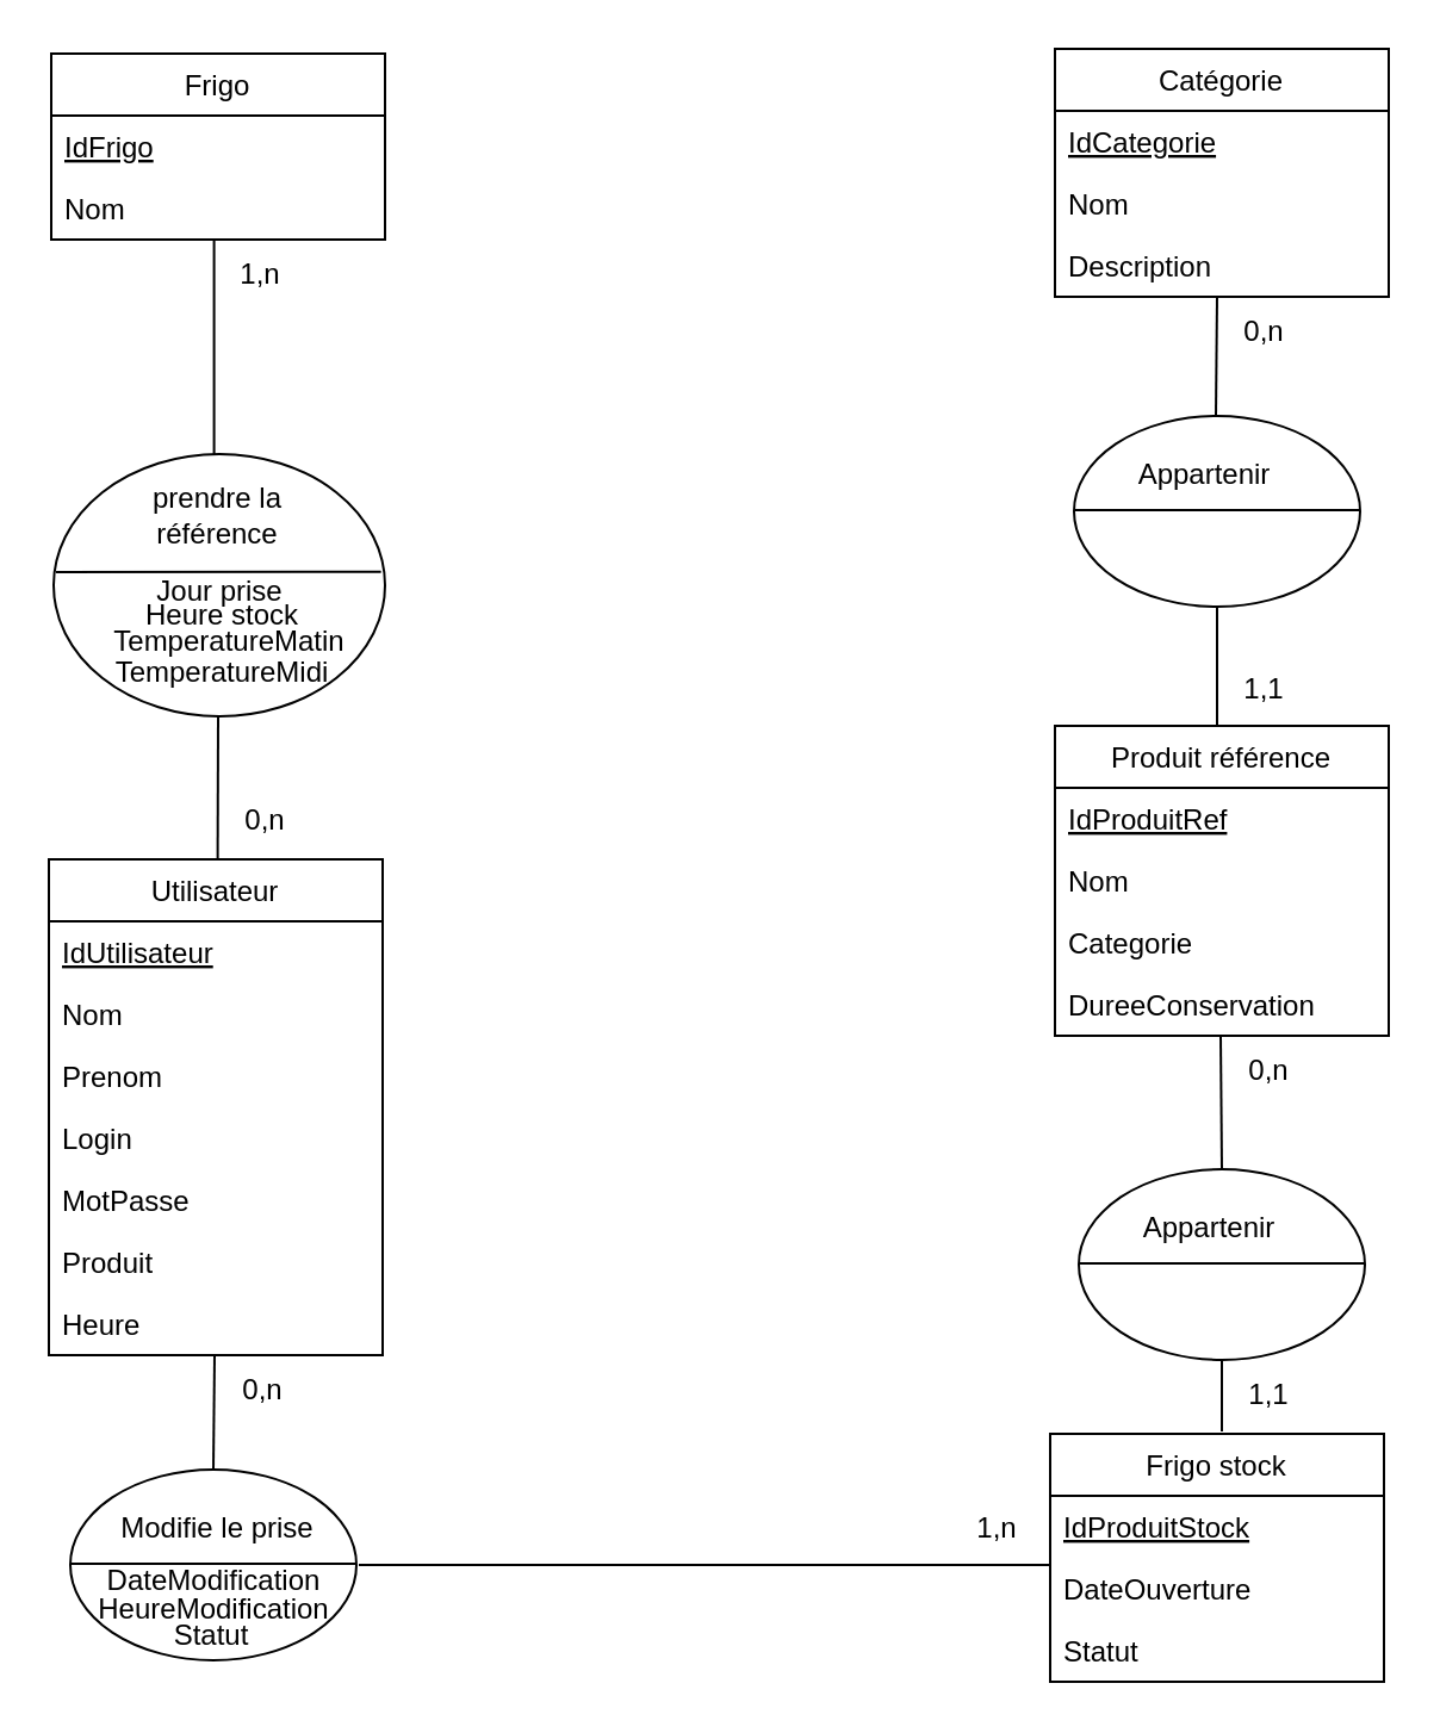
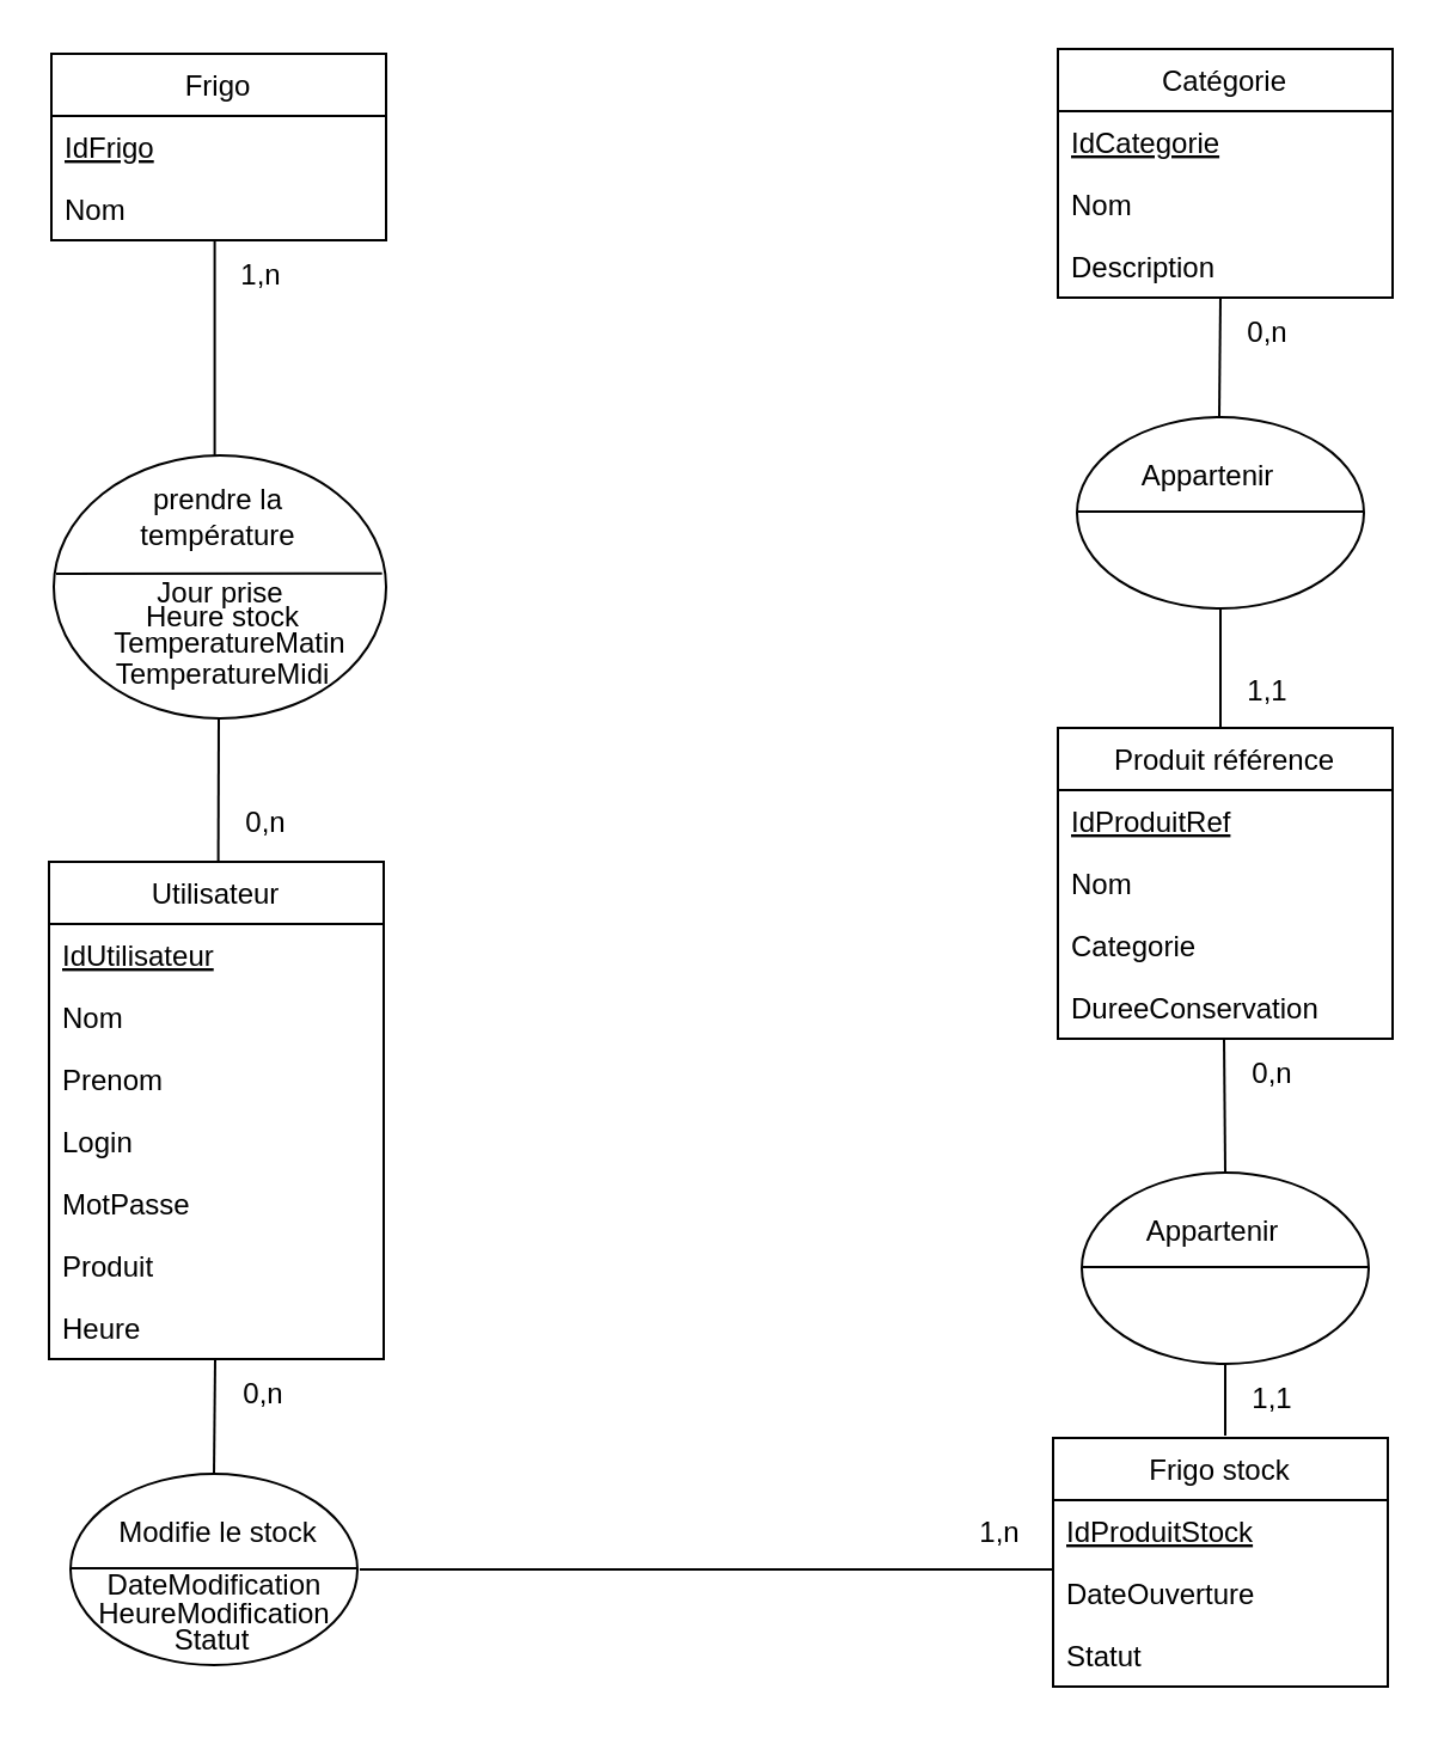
  <mxCell id="0" />
  <mxCell id="1" parent="0" />
  <mxCell id="2" value="Utilisateur" style="swimlane;fontStyle=0;childLayout=stackLayout;horizontal=1;startSize=26;fillColor=none;horizontalStack=0;resizeParent=1;resizeParentMax=0;resizeLast=0;collapsible=1;marginBottom=0;" parent="1" vertex="1"><mxGeometry x="20" y="360" width="140" height="208" as="geometry" /></mxCell>
  <mxCell id="3" value="IdUtilisateur" style="text;strokeColor=none;fillColor=none;align=left;verticalAlign=top;spacingLeft=4;spacingRight=4;overflow=hidden;rotatable=0;points=[[0,0.5],[1,0.5]];portConstraint=eastwest;fontStyle=4" parent="2" vertex="1"><mxGeometry y="26" width="140" height="26" as="geometry" /></mxCell>
  <mxCell id="4" value="Nom&#10;" style="text;strokeColor=none;fillColor=none;align=left;verticalAlign=top;spacingLeft=4;spacingRight=4;overflow=hidden;rotatable=0;points=[[0,0.5],[1,0.5]];portConstraint=eastwest;" parent="2" vertex="1"><mxGeometry y="52" width="140" height="26" as="geometry" /></mxCell>
  <mxCell id="5" value="Prenom" style="text;strokeColor=none;fillColor=none;align=left;verticalAlign=top;spacingLeft=4;spacingRight=4;overflow=hidden;rotatable=0;points=[[0,0.5],[1,0.5]];portConstraint=eastwest;" parent="2" vertex="1"><mxGeometry y="78" width="140" height="26" as="geometry" /></mxCell>
  <mxCell id="6" value="Login&#10;" style="text;strokeColor=none;fillColor=none;align=left;verticalAlign=top;spacingLeft=4;spacingRight=4;overflow=hidden;rotatable=0;points=[[0,0.5],[1,0.5]];portConstraint=eastwest;" parent="2" vertex="1"><mxGeometry y="104" width="140" height="26" as="geometry" /></mxCell>
  <mxCell id="7" value="MotPasse" style="text;strokeColor=none;fillColor=none;align=left;verticalAlign=top;spacingLeft=4;spacingRight=4;overflow=hidden;rotatable=0;points=[[0,0.5],[1,0.5]];portConstraint=eastwest;" parent="2" vertex="1"><mxGeometry y="130" width="140" height="26" as="geometry" /></mxCell>
  <mxCell id="8" value="Produit" style="text;strokeColor=none;fillColor=none;align=left;verticalAlign=top;spacingLeft=4;spacingRight=4;overflow=hidden;rotatable=0;points=[[0,0.5],[1,0.5]];portConstraint=eastwest;" parent="2" vertex="1"><mxGeometry y="156" width="140" height="26" as="geometry" /></mxCell>
  <mxCell id="9" value="Heure" style="text;strokeColor=none;fillColor=none;align=left;verticalAlign=top;spacingLeft=4;spacingRight=4;overflow=hidden;rotatable=0;points=[[0,0.5],[1,0.5]];portConstraint=eastwest;" parent="2" vertex="1"><mxGeometry y="182" width="140" height="26" as="geometry" /></mxCell>
  <mxCell id="10" value="Produit référence" style="swimlane;fontStyle=0;childLayout=stackLayout;horizontal=1;startSize=26;fillColor=none;horizontalStack=0;resizeParent=1;resizeParentMax=0;resizeLast=0;collapsible=1;marginBottom=0;" parent="1" vertex="1"><mxGeometry x="442" y="304" width="140" height="130" as="geometry" /></mxCell>
  <mxCell id="11" value="IdProduitRef" style="text;strokeColor=none;fillColor=none;align=left;verticalAlign=top;spacingLeft=4;spacingRight=4;overflow=hidden;rotatable=0;points=[[0,0.5],[1,0.5]];portConstraint=eastwest;fontStyle=4" parent="10" vertex="1"><mxGeometry y="26" width="140" height="26" as="geometry" /></mxCell>
  <mxCell id="12" value="Nom&#10;" style="text;strokeColor=none;fillColor=none;align=left;verticalAlign=top;spacingLeft=4;spacingRight=4;overflow=hidden;rotatable=0;points=[[0,0.5],[1,0.5]];portConstraint=eastwest;" parent="10" vertex="1"><mxGeometry y="52" width="140" height="26" as="geometry" /></mxCell>
  <mxCell id="13" value="Categorie" style="text;strokeColor=none;fillColor=none;align=left;verticalAlign=top;spacingLeft=4;spacingRight=4;overflow=hidden;rotatable=0;points=[[0,0.5],[1,0.5]];portConstraint=eastwest;" parent="10" vertex="1"><mxGeometry y="78" width="140" height="26" as="geometry" /></mxCell>
  <mxCell id="14" value="DureeConservation " style="text;strokeColor=none;fillColor=none;align=left;verticalAlign=top;spacingLeft=4;spacingRight=4;overflow=hidden;rotatable=0;points=[[0,0.5],[1,0.5]];portConstraint=eastwest;" parent="10" vertex="1"><mxGeometry y="104" width="140" height="26" as="geometry" /></mxCell>
  <mxCell id="15" value="Frigo stock" style="swimlane;fontStyle=0;childLayout=stackLayout;horizontal=1;startSize=26;fillColor=none;horizontalStack=0;resizeParent=1;resizeParentMax=0;resizeLast=0;collapsible=1;marginBottom=0;" parent="1" vertex="1"><mxGeometry x="440" y="601" width="140" height="104" as="geometry" /></mxCell>
  <mxCell id="16" value="IdProduitStock" style="text;strokeColor=none;fillColor=none;align=left;verticalAlign=top;spacingLeft=4;spacingRight=4;overflow=hidden;rotatable=0;points=[[0,0.5],[1,0.5]];portConstraint=eastwest;fontStyle=4" parent="15" vertex="1"><mxGeometry y="26" width="140" height="26" as="geometry" /></mxCell>
  <mxCell id="17" value="DateOuverture" style="text;strokeColor=none;fillColor=none;align=left;verticalAlign=top;spacingLeft=4;spacingRight=4;overflow=hidden;rotatable=0;points=[[0,0.5],[1,0.5]];portConstraint=eastwest;" parent="15" vertex="1"><mxGeometry y="52" width="140" height="26" as="geometry" /></mxCell>
  <mxCell id="18" value="Statut" style="text;strokeColor=none;fillColor=none;align=left;verticalAlign=top;spacingLeft=4;spacingRight=4;overflow=hidden;rotatable=0;points=[[0,0.5],[1,0.5]];portConstraint=eastwest;" parent="15" vertex="1"><mxGeometry y="78" width="140" height="26" as="geometry" /></mxCell>
  <mxCell id="19" value="" style="ellipse;whiteSpace=wrap;html=1;" parent="1" vertex="1"><mxGeometry x="452" y="490" width="120" height="80" as="geometry" /></mxCell>
  <mxCell id="20" value="" style="endArrow=none;html=1;rounded=0;" parent="1" edge="1"><mxGeometry width="50" height="50" relative="1" as="geometry"><mxPoint x="452" y="529.5" as="sourcePoint" /><mxPoint x="572" y="529.5" as="targetPoint" /></mxGeometry></mxCell>
  <mxCell id="21" value="Appartenir" style="text;html=1;strokeColor=none;fillColor=none;align=center;verticalAlign=middle;whiteSpace=wrap;rounded=0;" parent="1" vertex="1"><mxGeometry x="462" y="500" width="90" height="30" as="geometry" /></mxCell>
  <mxCell id="22" value="" style="endArrow=none;html=1;rounded=0;entryX=0.5;entryY=1;entryDx=0;entryDy=0;exitX=0;exitY=1;exitDx=0;exitDy=0;" parent="1" source="24" target="19" edge="1"><mxGeometry width="50" height="50" relative="1" as="geometry"><mxPoint x="512" y="694" as="sourcePoint" /><mxPoint x="512" y="624" as="targetPoint" /></mxGeometry></mxCell>
  <mxCell id="23" value="" style="endArrow=none;html=1;rounded=0;entryX=0.5;entryY=1;entryDx=0;entryDy=0;" parent="1" edge="1"><mxGeometry width="50" height="50" relative="1" as="geometry"><mxPoint x="512" y="490" as="sourcePoint" /><mxPoint x="511.5" y="434" as="targetPoint" /></mxGeometry></mxCell>
  <mxCell id="24" value="1,1" style="text;html=1;strokeColor=none;fillColor=none;align=center;verticalAlign=middle;whiteSpace=wrap;rounded=0;" parent="1" vertex="1"><mxGeometry x="512" y="570" width="40" height="30" as="geometry" /></mxCell>
  <mxCell id="25" value="0,n" style="text;html=1;strokeColor=none;fillColor=none;align=center;verticalAlign=middle;whiteSpace=wrap;rounded=0;" parent="1" vertex="1"><mxGeometry x="512" y="434" width="40" height="30" as="geometry" /></mxCell>
  <mxCell id="26" value="" style="endArrow=none;html=1;rounded=0;entryX=0.5;entryY=1;entryDx=0;entryDy=0;exitX=0.5;exitY=0;exitDx=0;exitDy=0;" parent="1" source="40" edge="1"><mxGeometry width="50" height="50" relative="1" as="geometry"><mxPoint x="100" y="610" as="sourcePoint" /><mxPoint x="89.5" y="568" as="targetPoint" /></mxGeometry></mxCell>
  <mxCell id="27" value="" style="endArrow=none;html=1;rounded=0;" parent="1" edge="1"><mxGeometry width="50" height="50" relative="1" as="geometry"><mxPoint x="150" y="656" as="sourcePoint" /><mxPoint x="440" y="656" as="targetPoint" /></mxGeometry></mxCell>
  <mxCell id="28" value="0,n" style="text;html=1;strokeColor=none;fillColor=none;align=center;verticalAlign=middle;whiteSpace=wrap;rounded=0;" parent="1" vertex="1"><mxGeometry x="90" y="568" width="40" height="30" as="geometry" /></mxCell>
  <mxCell id="29" value="1,n" style="text;html=1;strokeColor=none;fillColor=none;align=center;verticalAlign=middle;whiteSpace=wrap;rounded=0;" parent="1" vertex="1"><mxGeometry x="398" y="626" width="40" height="30" as="geometry" /></mxCell>
  <mxCell id="30" value="Frigo" style="swimlane;fontStyle=0;childLayout=stackLayout;horizontal=1;startSize=26;fillColor=none;horizontalStack=0;resizeParent=1;resizeParentMax=0;resizeLast=0;collapsible=1;marginBottom=0;" parent="1" vertex="1"><mxGeometry x="21" y="22" width="140" height="78" as="geometry" /></mxCell>
  <mxCell id="31" value="IdFrigo" style="text;strokeColor=none;fillColor=none;align=left;verticalAlign=top;spacingLeft=4;spacingRight=4;overflow=hidden;rotatable=0;points=[[0,0.5],[1,0.5]];portConstraint=eastwest;fontStyle=4" parent="30" vertex="1"><mxGeometry y="26" width="140" height="26" as="geometry" /></mxCell>
  <mxCell id="32" value="Nom" style="text;strokeColor=none;fillColor=none;align=left;verticalAlign=top;spacingLeft=4;spacingRight=4;overflow=hidden;rotatable=0;points=[[0,0.5],[1,0.5]];portConstraint=eastwest;" parent="30" vertex="1"><mxGeometry y="52" width="140" height="26" as="geometry" /></mxCell>
  <mxCell id="33" value="" style="ellipse;whiteSpace=wrap;html=1;" parent="1" vertex="1"><mxGeometry x="22" y="190" width="139" height="110" as="geometry" /></mxCell>
  <mxCell id="34" value="" style="endArrow=none;html=1;rounded=0;entryX=0.988;entryY=0.449;entryDx=0;entryDy=0;entryPerimeter=0;" parent="1" target="33" edge="1"><mxGeometry width="50" height="50" relative="1" as="geometry"><mxPoint x="23" y="239.5" as="sourcePoint" /><mxPoint x="143" y="239.5" as="targetPoint" /></mxGeometry></mxCell>
  <mxCell id="35" value="0,n" style="text;html=1;strokeColor=none;fillColor=none;align=center;verticalAlign=middle;whiteSpace=wrap;rounded=0;" parent="1" vertex="1"><mxGeometry x="91" y="329" width="40" height="30" as="geometry" /></mxCell>
- <mxCell id="36" value="prendre la référence" style="text;html=1;strokeColor=none;fillColor=none;align=center;verticalAlign=middle;whiteSpace=wrap;rounded=0;" parent="1" vertex="1"><mxGeometry x="41" y="201" width="100" height="30" as="geometry" /></mxCell>
+ <mxCell id="36" value="prendre la température" style="text;html=1;strokeColor=none;fillColor=none;align=center;verticalAlign=middle;whiteSpace=wrap;rounded=0;" parent="1" vertex="1"><mxGeometry x="41" y="201" width="100" height="30" as="geometry" /></mxCell>
  <mxCell id="37" value="Jour prise" style="text;html=1;strokeColor=none;fillColor=none;align=center;verticalAlign=middle;whiteSpace=wrap;rounded=0;" parent="1" vertex="1"><mxGeometry x="57" y="238" width="70" height="19" as="geometry" /></mxCell>
  <mxCell id="38" value="Heure stock" style="text;html=1;strokeColor=none;fillColor=none;align=center;verticalAlign=middle;whiteSpace=wrap;rounded=0;" parent="1" vertex="1"><mxGeometry x="58" y="243" width="70" height="30" as="geometry" /></mxCell>
  <mxCell id="39" value="TemperatureMatin" style="text;html=1;strokeColor=none;fillColor=none;align=center;verticalAlign=middle;whiteSpace=wrap;rounded=0;" parent="1" vertex="1"><mxGeometry x="32" y="258" width="128" height="21" as="geometry" /></mxCell>
  <mxCell id="40" value="" style="ellipse;whiteSpace=wrap;html=1;" parent="1" vertex="1"><mxGeometry x="29" y="616" width="120" height="80" as="geometry" /></mxCell>
  <mxCell id="41" value="" style="endArrow=none;html=1;rounded=0;" parent="1" edge="1"><mxGeometry width="50" height="50" relative="1" as="geometry"><mxPoint x="29" y="655.5" as="sourcePoint" /><mxPoint x="149" y="655.5" as="targetPoint" /></mxGeometry></mxCell>
- <mxCell id="42" value="Modifie le prise" style="text;html=1;strokeColor=none;fillColor=none;align=center;verticalAlign=middle;whiteSpace=wrap;rounded=0;" parent="1" vertex="1"><mxGeometry x="46" y="626" width="90" height="30" as="geometry" /></mxCell>
+ <mxCell id="42" value="Modifie le stock" style="text;html=1;strokeColor=none;fillColor=none;align=center;verticalAlign=middle;whiteSpace=wrap;rounded=0;" parent="1" vertex="1"><mxGeometry x="46" y="626" width="90" height="30" as="geometry" /></mxCell>
  <mxCell id="43" value="DateModification" style="text;html=1;strokeColor=none;fillColor=none;align=center;verticalAlign=middle;whiteSpace=wrap;rounded=0;" parent="1" vertex="1"><mxGeometry x="42" y="651" width="95" height="24" as="geometry" /></mxCell>
  <mxCell id="44" value="Statut" style="text;html=1;strokeColor=none;fillColor=none;align=center;verticalAlign=middle;whiteSpace=wrap;rounded=0;" parent="1" vertex="1"><mxGeometry x="44" y="677" width="89" height="18" as="geometry" /></mxCell>
  <mxCell id="45" value="HeureModification" style="text;html=1;strokeColor=none;fillColor=none;align=center;verticalAlign=middle;whiteSpace=wrap;rounded=0;" parent="1" vertex="1"><mxGeometry x="31.5" y="667" width="115" height="16" as="geometry" /></mxCell>
  <mxCell id="46" value="" style="endArrow=none;html=1;rounded=0;" parent="1" edge="1"><mxGeometry width="50" height="50" relative="1" as="geometry"><mxPoint x="90.8" y="360" as="sourcePoint" /><mxPoint x="91" y="300" as="targetPoint" /></mxGeometry></mxCell>
  <mxCell id="47" value="" style="endArrow=none;html=1;rounded=0;entryX=0.5;entryY=1;entryDx=0;entryDy=0;" parent="1" edge="1"><mxGeometry width="50" height="50" relative="1" as="geometry"><mxPoint x="89.3" y="190" as="sourcePoint" /><mxPoint x="89.3" y="100" as="targetPoint" /></mxGeometry></mxCell>
  <mxCell id="48" value="1,n" style="text;html=1;strokeColor=none;fillColor=none;align=center;verticalAlign=middle;whiteSpace=wrap;rounded=0;" parent="1" vertex="1"><mxGeometry x="89" y="100" width="40" height="30" as="geometry" /></mxCell>
  <mxCell id="49" value="Catégorie" style="swimlane;fontStyle=0;childLayout=stackLayout;horizontal=1;startSize=26;fillColor=none;horizontalStack=0;resizeParent=1;resizeParentMax=0;resizeLast=0;collapsible=1;marginBottom=0;" parent="1" vertex="1"><mxGeometry x="442" y="20" width="140" height="104" as="geometry" /></mxCell>
  <mxCell id="50" value="IdCategorie" style="text;strokeColor=none;fillColor=none;align=left;verticalAlign=top;spacingLeft=4;spacingRight=4;overflow=hidden;rotatable=0;points=[[0,0.5],[1,0.5]];portConstraint=eastwest;fontStyle=4" parent="49" vertex="1"><mxGeometry y="26" width="140" height="26" as="geometry" /></mxCell>
  <mxCell id="51" value="Nom&#10;" style="text;strokeColor=none;fillColor=none;align=left;verticalAlign=top;spacingLeft=4;spacingRight=4;overflow=hidden;rotatable=0;points=[[0,0.5],[1,0.5]];portConstraint=eastwest;" parent="49" vertex="1"><mxGeometry y="52" width="140" height="26" as="geometry" /></mxCell>
  <mxCell id="52" value="Description" style="text;strokeColor=none;fillColor=none;align=left;verticalAlign=top;spacingLeft=4;spacingRight=4;overflow=hidden;rotatable=0;points=[[0,0.5],[1,0.5]];portConstraint=eastwest;" parent="49" vertex="1"><mxGeometry y="78" width="140" height="26" as="geometry" /></mxCell>
  <mxCell id="53" value="" style="ellipse;whiteSpace=wrap;html=1;" parent="1" vertex="1"><mxGeometry x="450" y="174" width="120" height="80" as="geometry" /></mxCell>
  <mxCell id="54" value="" style="endArrow=none;html=1;rounded=0;" parent="1" edge="1"><mxGeometry width="50" height="50" relative="1" as="geometry"><mxPoint x="450" y="213.5" as="sourcePoint" /><mxPoint x="570" y="213.5" as="targetPoint" /></mxGeometry></mxCell>
  <mxCell id="55" value="Appartenir" style="text;html=1;strokeColor=none;fillColor=none;align=center;verticalAlign=middle;whiteSpace=wrap;rounded=0;" parent="1" vertex="1"><mxGeometry x="460" y="184" width="90" height="30" as="geometry" /></mxCell>
  <mxCell id="56" value="" style="endArrow=none;html=1;rounded=0;entryX=0.5;entryY=1;entryDx=0;entryDy=0;" parent="1" target="53" edge="1"><mxGeometry width="50" height="50" relative="1" as="geometry"><mxPoint x="510" y="304" as="sourcePoint" /><mxPoint x="510" y="274" as="targetPoint" /></mxGeometry></mxCell>
  <mxCell id="57" value="" style="endArrow=none;html=1;rounded=0;" parent="1" edge="1"><mxGeometry width="50" height="50" relative="1" as="geometry"><mxPoint x="509.5" y="174" as="sourcePoint" /><mxPoint x="510" y="124" as="targetPoint" /></mxGeometry></mxCell>
  <mxCell id="58" value="1,1" style="text;html=1;strokeColor=none;fillColor=none;align=center;verticalAlign=middle;whiteSpace=wrap;rounded=0;" parent="1" vertex="1"><mxGeometry x="510" y="274" width="40" height="30" as="geometry" /></mxCell>
  <mxCell id="59" value="0,n" style="text;html=1;strokeColor=none;fillColor=none;align=center;verticalAlign=middle;whiteSpace=wrap;rounded=0;" parent="1" vertex="1"><mxGeometry x="510" y="124" width="40" height="30" as="geometry" /></mxCell>
  <mxCell id="60" value="TemperatureMidi" style="text;html=1;strokeColor=none;fillColor=none;align=center;verticalAlign=middle;whiteSpace=wrap;rounded=0;" parent="1" vertex="1"><mxGeometry x="29" y="271" width="128" height="21" as="geometry" /></mxCell>
